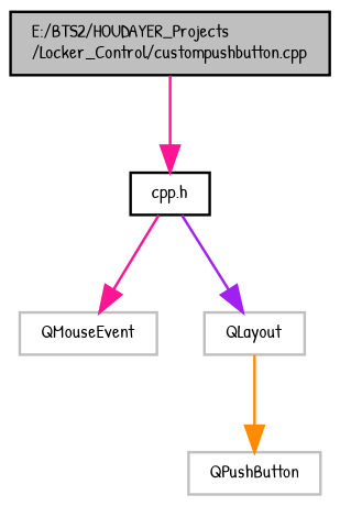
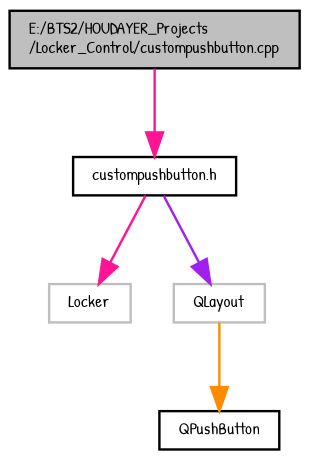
  digraph {
    fontname="Patrick Hand"
    node [color=grey75 fontname="Patrick Hand" fontsize=7 shape=record]
    edge [color=deeppink fontname="Patrick Hand" fontsize=7 labelfontname=Helvetica labelfontsize=7 style=solid]
    n1 [color=black fillcolor=grey75 fontcolor=black height=0.2 label="E:/BTS2/HOUDAYER_Projects\l/Locker_Control/custompushbutton.cpp" style=filled width=0.4]
-   n2 [color=black height=0.2 label="cpp.h" width=0.4]
-   n3 [height=0.2 label=QMouseEvent width=0.4]
+   n2 [color=black height=0.2 label="custompushbutton.h" width=0.4]
+   n3 [height=0.2 label=Locker width=0.4]
    n4 [height=0.2 label=QLayout width=0.4]
-   n5 [height=0.2 label=QPushButton width=0.4]
+   n5 [color=black height=0.2 label=QPushButton width=0.4]
    n1 -> n2
    n2 -> n3
    n2 -> n4 [color=purple]
    n4 -> n5 [color=darkorange]
  }
